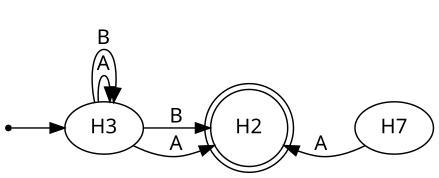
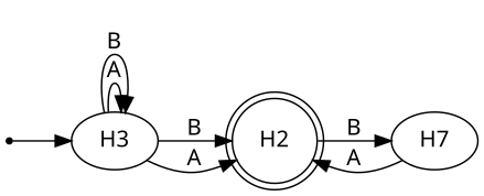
  digraph {
    fontname="Noto Sans"
    rankdir=LR
    node [fontname="Noto Sans"]
    edge [fontname="Noto Sans"]
    ini [shape=point]
    n2 [label=H3]
    H2 [shape=doublecircle]
    H7
    ini -> n2
    n2 -> n2 [label=A]
    n2 -> n2 [label=B]
    n2 -> H2 [label=B]
    n2 -> H2 [label=A]
+   H2 -> H7 [label=B]
    H7 -> H2 [label=A]
  }
